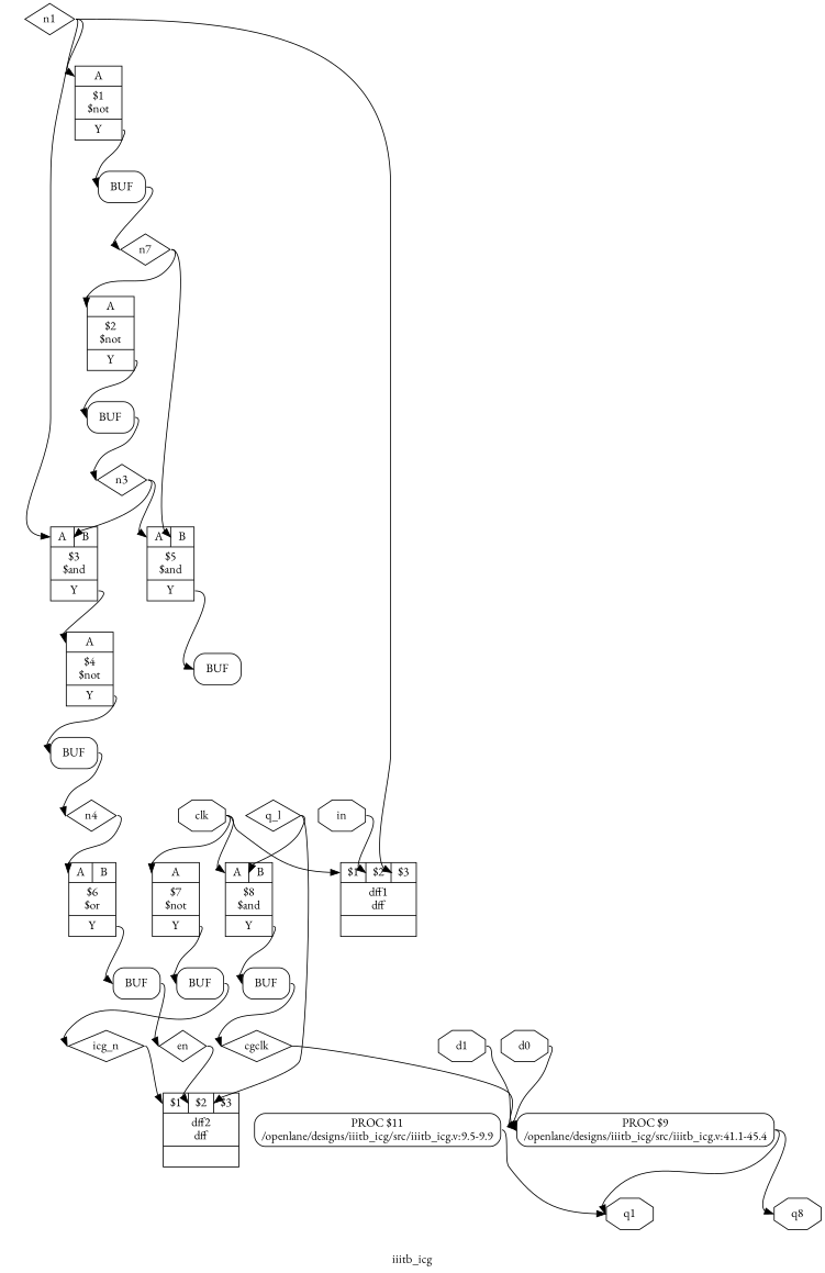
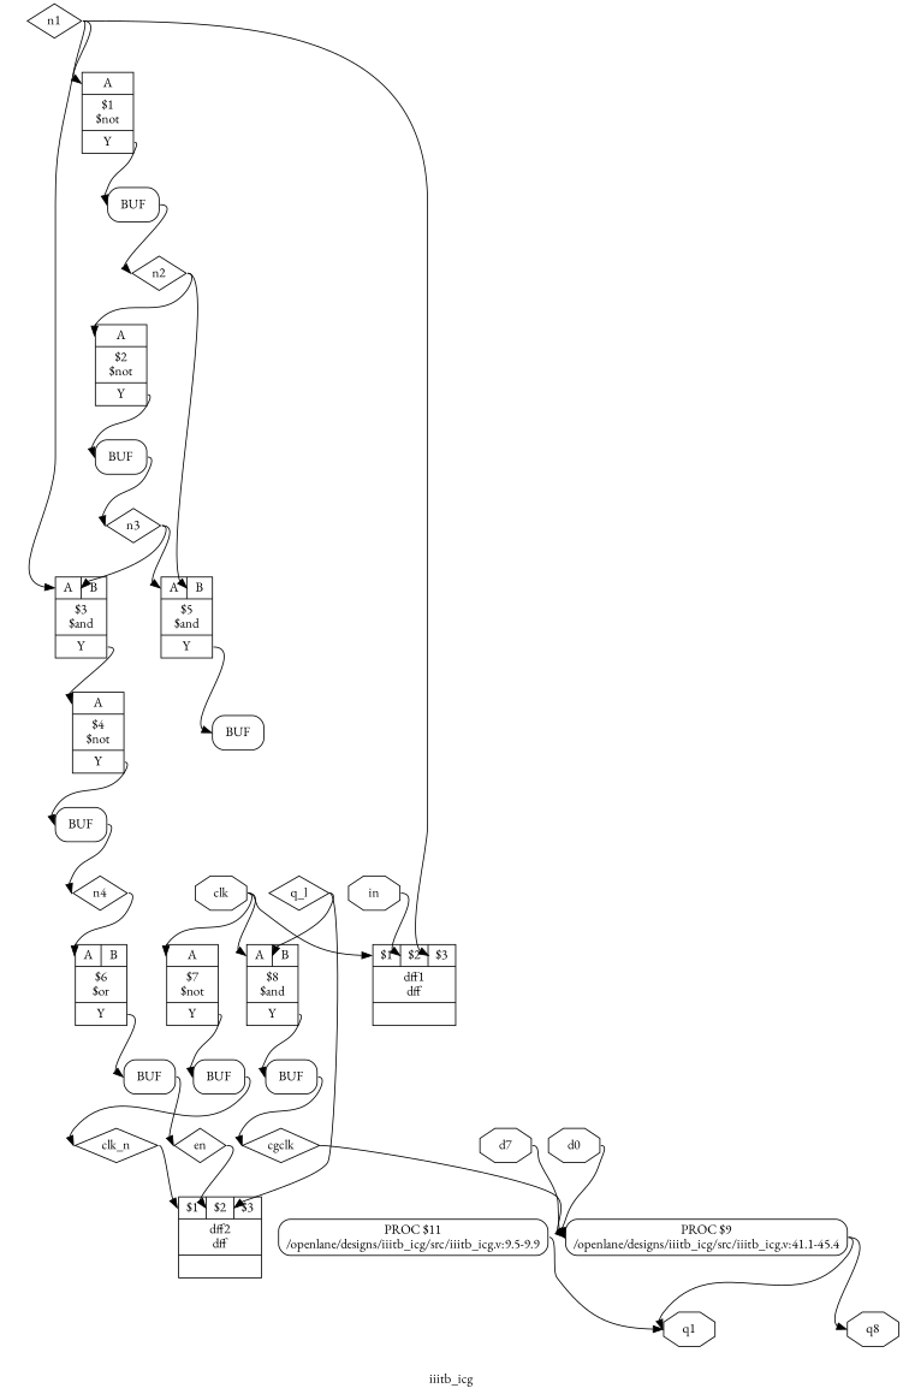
  digraph {
    fontname="EB Garamond"
    label=iiitb_icg
    rankdir=TB
    remincross=true
    node [fontname="EB Garamond" shape=record]
    edge [color=black fontname="EB Garamond" headport=w tailport=e]
    n1 [color=black fontcolor=black label=en shape=diamond]
    n2 [label="{{<p32> $1|<p33> $2|<p34> $3}|dff2\ndff|{}}"]
    n3 [color=black fontcolor=black label=q_l shape=diamond]
    n4 [label="{{<p28> A|<p29> B}|$8\n$and|{<p30> Y}}"]
    n5 [label=BUF shape=box style=rounded]
-   n6 [color=black fontcolor=black label=icg_n shape=diamond]
+   n6 [color=black fontcolor=black label=clk_n shape=diamond]
    n7 [label="{{<p28> A|<p29> B}|$6\n$or|{<p30> Y}}"]
    n8 [label=BUF shape=box style=rounded]
    n9 [color=black fontcolor=black label=n4 shape=diamond]
    n10 [color=black fontcolor=black label=n3 shape=diamond]
    n11 [label="{{<p28> A|<p29> B}|$5\n$and|{<p30> Y}}"]
    n12 [label="{{<p28> A|<p29> B}|$3\n$and|{<p30> Y}}"]
    n13 [label=BUF shape=box style=rounded]
    n14 [label="{{<p28> A}|$4\n$not|{<p30> Y}}"]
-   n15 [color=black fontcolor=black label=n7 shape=diamond]
+   n15 [color=black fontcolor=black label=n2 shape=diamond]
    n16 [label="{{<p28> A}|$2\n$not|{<p30> Y}}"]
    n17 [label=BUF shape=box style=rounded]
    n18 [color=black fontcolor=black label=n1 shape=diamond]
    n19 [label="{{<p28> A}|$1\n$not|{<p30> Y}}"]
    n20 [label="{{<p32> $1|<p33> $2|<p34> $3}|dff1\ndff|{}}"]
    n21 [label=BUF shape=box style=rounded]
    n22 [color=black fontcolor=black label=cgclk shape=diamond]
    n23 [label="PROC $9\n/openlane/designs/iiitb_icg/src/iiitb_icg.v:41.1-45.4" shape=box style=rounded]
    n24 [color=black fontcolor=black label=q1 shape=octagon]
    n25 [color=black fontcolor=black label=q8 shape=octagon]
    n26 [color=black fontcolor=black label=clk shape=octagon]
    n27 [label="{{<p28> A}|$7\n$not|{<p30> Y}}"]
    n28 [label=BUF shape=box style=rounded]
-   n29 [color=black fontcolor=black label=d1 shape=octagon]
+   n29 [color=black fontcolor=black label=d7 shape=octagon]
    n30 [color=black fontcolor=black label=d0 shape=octagon]
    n31 [color=black fontcolor=black label=in shape=octagon]
    n32 [label=BUF shape=box style=rounded]
    n33 [label="PROC $11\n/openlane/designs/iiitb_icg/src/iiitb_icg.v:9.5-9.9" shape=box style=rounded]
    n1 -> n2 [headport="p33:w"]
    n3 -> n2 [headport="p34:w"]
    n3 -> n4 [headport="p29:w"]
    n4 -> n5 [headport="w:w" tailport="p30:e"]
    n5 -> n22 [tailport="e:e"]
    n6 -> n2 [headport="p32:w"]
    n7 -> n8 [headport="w:w" tailport="p30:e"]
    n8 -> n1 [tailport="e:e"]
    n9 -> n7 [headport="p28:w"]
    n10 -> n11 [headport="p28:w"]
    n10 -> n12 [headport="p29:w"]
    n11 -> n13 [headport="w:w" tailport="p30:e"]
    n12 -> n14 [headport="p28:w" tailport="p30:e"]
    n14 -> n32 [headport="w:w" tailport="p30:e"]
    n15 -> n11 [headport="p29:w"]
    n15 -> n16 [headport="p28:w"]
    n16 -> n17 [headport="w:w" tailport="p30:e"]
    n17 -> n10 [tailport="e:e"]
    n18 -> n12 [headport="p28:w"]
    n18 -> n19 [headport="p28:w"]
    n18 -> n20 [headport="p34:w"]
    n19 -> n21 [headport="w:w" tailport="p30:e"]
    n21 -> n15 [tailport="e:e"]
    n22 -> n23
    n23 -> n24
    n23 -> n25
    n26 -> n4 [headport="p28:w"]
    n26 -> n20 [headport="p32:w"]
    n26 -> n27 [headport="p28:w"]
    n27 -> n28 [headport="w:w" tailport="p30:e"]
    n28 -> n6 [tailport="e:e"]
    n29 -> n23
    n30 -> n23
    n31 -> n20 [headport="p33:w"]
    n32 -> n9 [tailport="e:e"]
    n33 -> n24
  }
